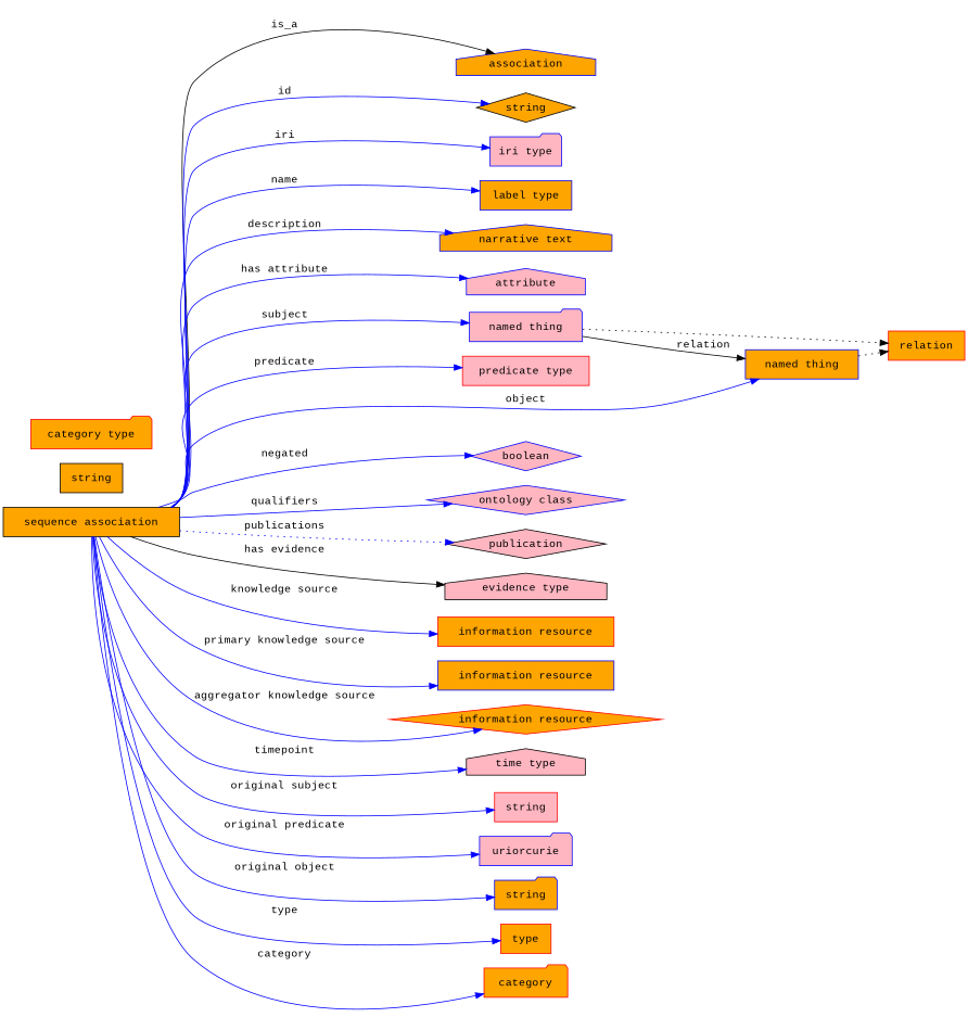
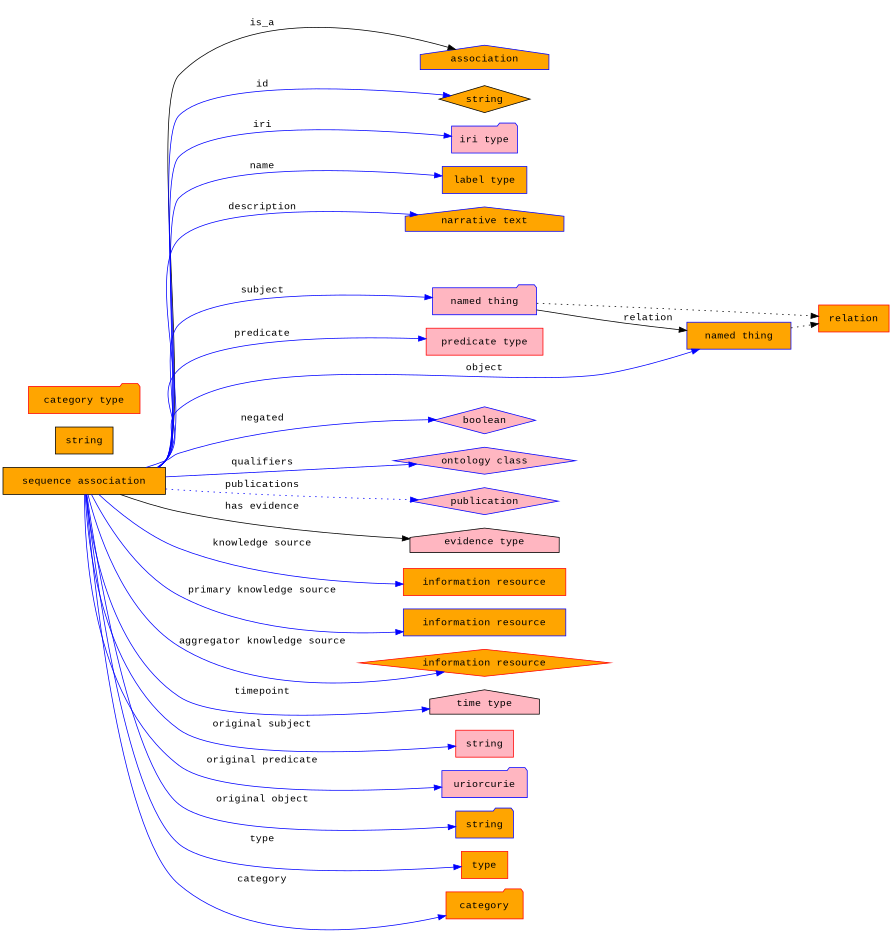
  digraph {
    fontname="Liberation Mono"
    rankdir=LR
    node [color=blue fillcolor=orange fontname="Liberation Mono" shape=box style=filled]
    edge [fontname="Liberation Mono" color=blue style=solid]
    n1 [color=black height=0.5 label="sequence association" width=3.015]
    association [height=0.5 shape=house width=1.7332]
    n3 [color=black height=0.5 label=string shape=diamond width=1.0652]
    n4 [fillcolor=lightpink height=0.5 label="iri type" shape=folder width=1.2277]
    n5 [height=0.5 label="label type" width=1.5707]
    n6 [height=0.5 label="narrative text" shape=house width=2.0943]
-   n7 [fillcolor=lightpink height=0.5 label=attribute shape=house width=1.4443]
    n8 [fillcolor=lightpink height=0.5 label="named thing" shape=folder width=1.9318]
    n9 [color=red fillcolor=lightpink height=0.5 label="predicate type" width=2.1665]
    n10 [height=0.5 label="named thing" width=1.9318]
    n11 [fillcolor=lightpink height=0.5 label=boolean shape=diamond width=1.2999]
    n12 [fillcolor=lightpink height=0.5 label="ontology class" shape=diamond width=2.1304]
-   n13 [color=black fillcolor=lightpink height=0.5 label=publication shape=diamond width=1.7332]
+   n13 [fillcolor=lightpink height=0.5 label=publication shape=diamond width=1.7332]
    n14 [color=black fillcolor=lightpink height=0.5 label="evidence type" shape=house width=2.0943]
    n15 [color=red height=0.5 label="information resource" width=3.015]
    n16 [height=0.5 label="information resource" width=3.015]
    n17 [color=red height=0.5 label="information resource" shape=diamond width=3.015]
    n18 [color=black fillcolor=lightpink height=0.5 label="time type" shape=house width=1.5346]
    n19 [color=red fillcolor=lightpink height=0.5 label=string width=1.0652]
    n20 [fillcolor=lightpink height=0.5 label=uriorcurie shape=folder width=1.5887]
    n21 [height=0.5 label=string shape=folder width=1.0652]
    type [color=red height=0.5 width=0.86659]
    category [color=red height=0.5 shape=folder width=1.4263]
    relation [color=red height=0.5 width=1.2999]
    n25 [color=black height=0.5 label=string width=1.0652]
    n26 [color=red height=0.5 label="category type" shape=folder width=2.0762]
    n1 -> association [label=is_a color="" style=""]
    n1 -> n3 [label=id]
    n1 -> n4 [label=iri]
    n1 -> n5 [label=name]
    n1 -> n6 [label=description]
-   n1 -> n7 [label="has attribute"]
    n1 -> n8 [label=subject]
    n1 -> n9 [label=predicate]
    n1 -> n10 [label=object]
    n1 -> n11 [label=negated]
    n1 -> n12 [label=qualifiers]
    n1 -> n13 [label=publications style=dotted]
    n1 -> n14 [color=black label="has evidence"]
    n1 -> n15 [label="knowledge source"]
    n1 -> n16 [label="primary knowledge source"]
    n1 -> n17 [label="aggregator knowledge source"]
    n1 -> n18 [label=timepoint]
    n1 -> n19 [label="original subject"]
    n1 -> n20 [label="original predicate"]
    n1 -> n21 [label="original object"]
    n1 -> type [label=type]
    n1 -> category [label=category]
    n8 -> n10 [label=relation color="" style=""]
    n8 -> relation [style=dotted color=""]
    n10 -> relation [style=dotted color=""]
  }
